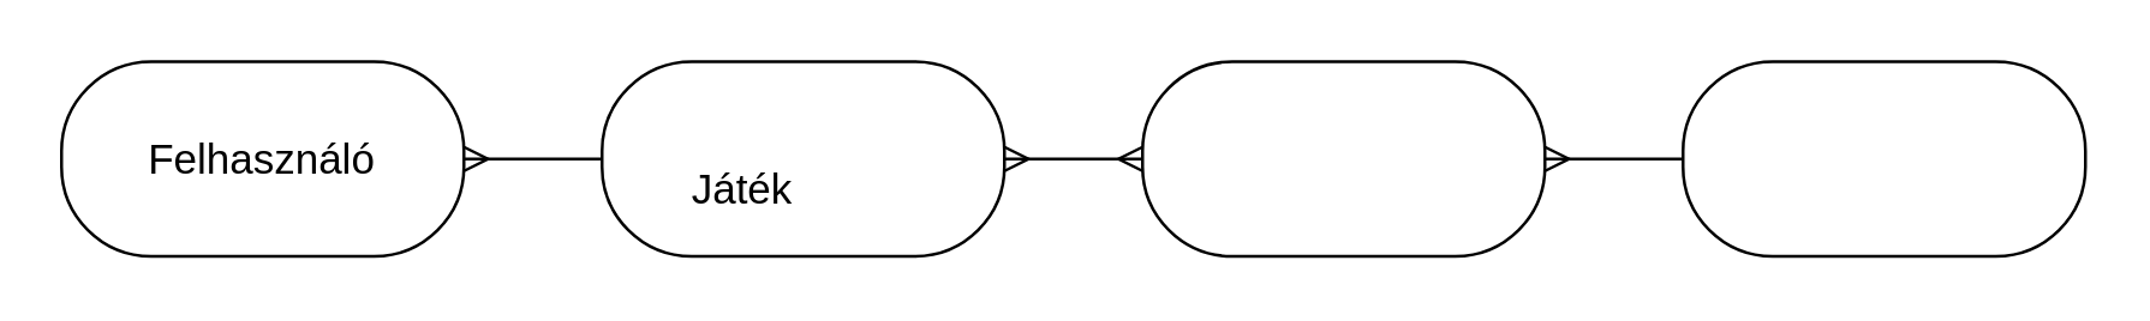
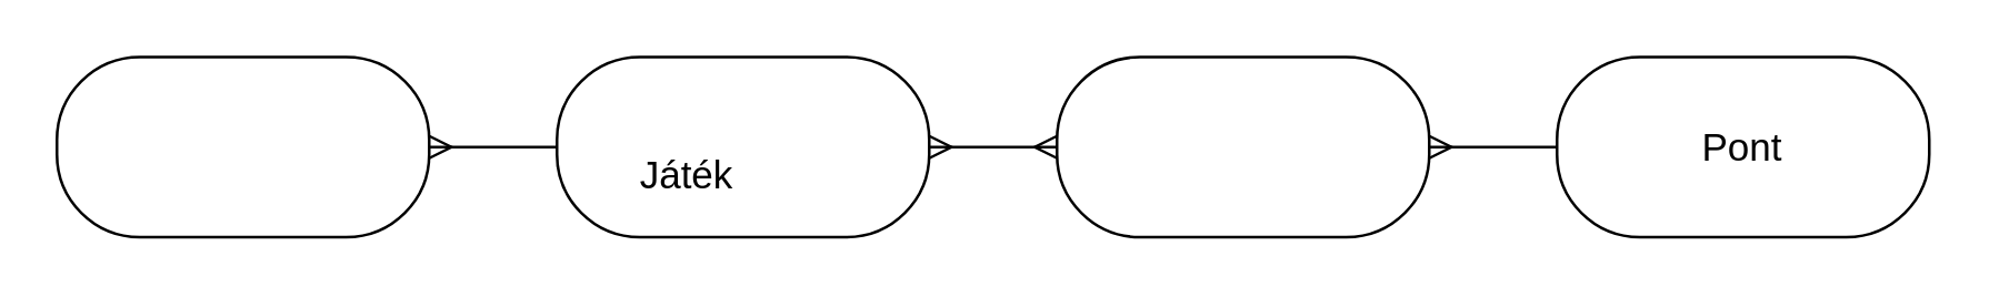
  <mxCell id="0" />
  <mxCell id="1" parent="0" />
  <mxCell id="2" value="" style="rounded=1;whiteSpace=wrap;html=1;arcSize=46;" parent="1" vertex="1"><mxGeometry x="20" y="20" width="134" height="65" as="geometry" /></mxCell>
- <mxCell id="3" value="&lt;font style=&quot;font-size: 14px;&quot;&gt;Felhasználó&lt;/font&gt;" style="text;html=1;strokeColor=none;fillColor=none;align=center;verticalAlign=middle;whiteSpace=wrap;rounded=0;" parent="1" vertex="1"><mxGeometry x="57" y="37.5" width="60" height="30" as="geometry" /></mxCell>
  <mxCell id="4" value="" style="rounded=1;whiteSpace=wrap;html=1;arcSize=46;" parent="1" vertex="1"><mxGeometry x="200" y="20" width="134" height="65" as="geometry" /></mxCell>
  <mxCell id="5" value="Játék" style="text;html=1;strokeColor=none;fillColor=none;align=center;verticalAlign=middle;whiteSpace=wrap;rounded=0;fontSize=14;" parent="1" vertex="1"><mxGeometry x="217" y="47.5" width="60" height="30" as="geometry" /></mxCell>
  <mxCell id="6" value="" style="rounded=1;whiteSpace=wrap;html=1;arcSize=46;" parent="1" vertex="1"><mxGeometry x="380" y="20" width="134" height="65" as="geometry" /></mxCell>
  <mxCell id="7" value="" style="rounded=1;whiteSpace=wrap;html=1;arcSize=46;" parent="1" vertex="1"><mxGeometry x="560" y="20" width="134" height="65" as="geometry" /></mxCell>
+ <mxCell id="8" value="Pont" style="text;html=1;strokeColor=none;fillColor=none;align=center;verticalAlign=middle;whiteSpace=wrap;rounded=0;fontSize=14;" parent="1" vertex="1"><mxGeometry x="597" y="37.5" width="60" height="30" as="geometry" /></mxCell>
  <mxCell id="9" value="" style="endArrow=ERmany;html=1;rounded=0;fontSize=14;entryX=1;entryY=0.5;entryDx=0;entryDy=0;exitX=0;exitY=0.5;exitDx=0;exitDy=0;endFill=0;startArrow=none;startFill=0;" parent="1" source="4" target="2" edge="1"><mxGeometry relative="1" as="geometry"><mxPoint x="247" y="20" as="sourcePoint" /><mxPoint x="410" y="380" as="targetPoint" /></mxGeometry></mxCell>
  <mxCell id="10" value="" style="endArrow=ERmany;html=1;rounded=0;fontSize=14;exitX=1;exitY=0.5;exitDx=0;exitDy=0;entryX=0;entryY=0.5;entryDx=0;entryDy=0;startArrow=ERmany;startFill=0;endFill=0;" parent="1" source="4" target="6" edge="1"><mxGeometry relative="1" as="geometry"><mxPoint x="260" y="100" as="sourcePoint" /><mxPoint x="420" y="100" as="targetPoint" /></mxGeometry></mxCell>
  <mxCell id="11" value="" style="endArrow=ERmany;html=1;rounded=0;fontSize=14;exitX=0;exitY=0.5;exitDx=0;exitDy=0;startArrow=none;startFill=0;endFill=0;entryX=1;entryY=0.5;entryDx=0;entryDy=0;" parent="1" source="7" target="6" edge="1"><mxGeometry relative="1" as="geometry"><mxPoint x="200" y="100" as="sourcePoint" /><mxPoint x="520" y="90" as="targetPoint" /></mxGeometry></mxCell>
